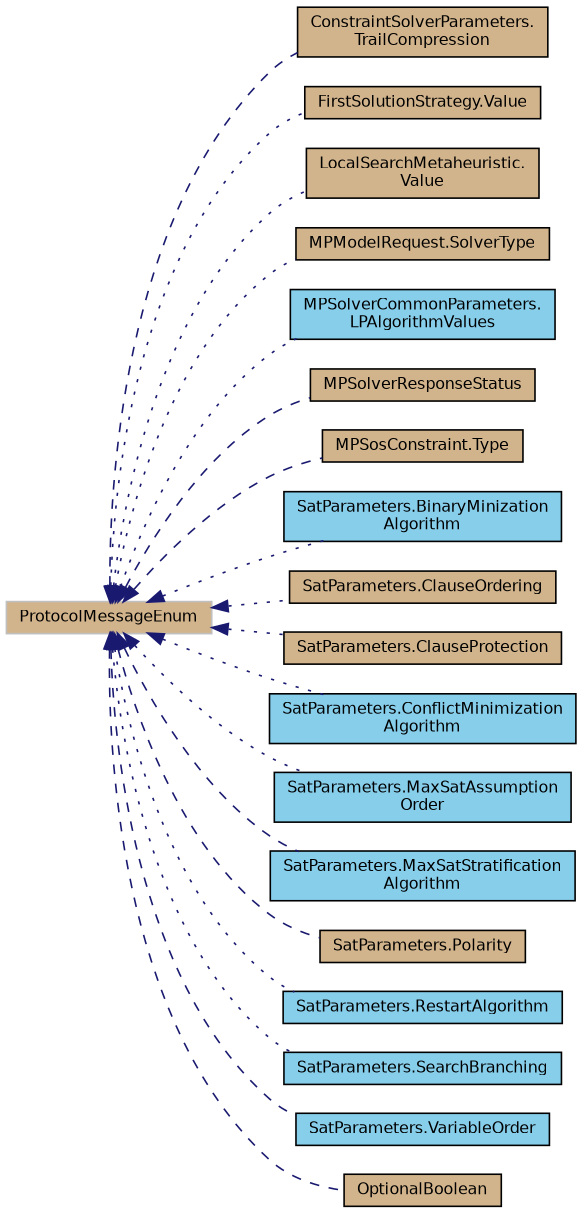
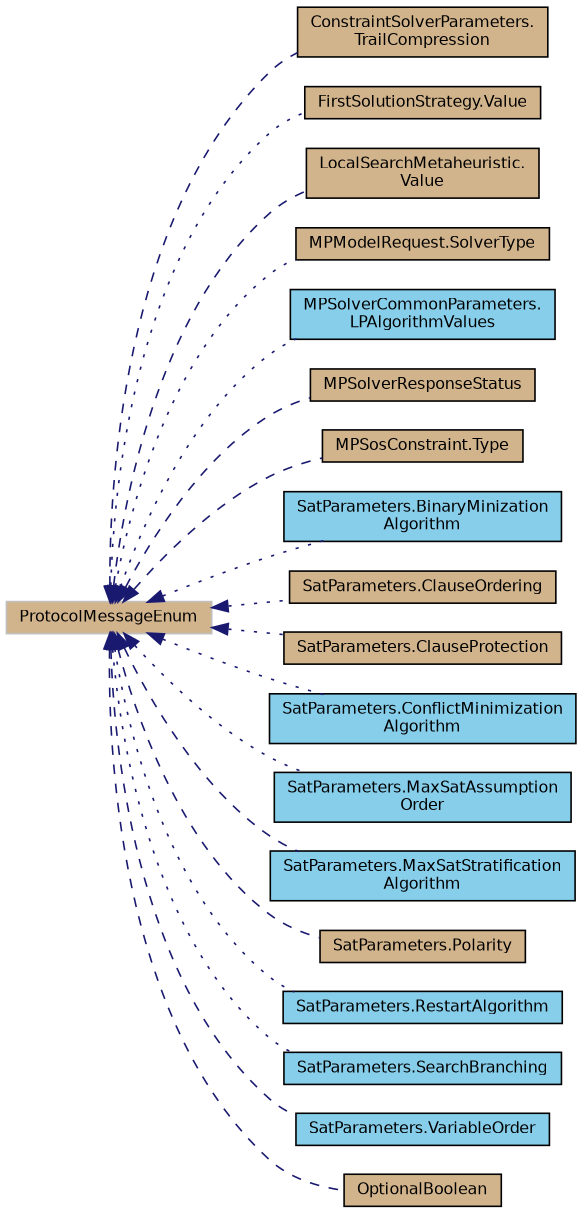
  digraph {
    rankdir=LR
    node [color=black fillcolor=tan fontname=Helvetica fontsize=10 shape=record style=filled]
    edge [color=midnightblue dir=back fontname=Helvetica fontsize=10 labelfontname=Helvetica labelfontsize=10 style=dotted]
    n1 [color=grey75 height=0.2 label=ProtocolMessageEnum width=0.4]
    n2 [height=0.2 label="ConstraintSolverParameters.\lTrailCompression" width=0.4]
    n3 [height=0.2 label="FirstSolutionStrategy.Value" width=0.4]
    n4 [height=0.2 label="LocalSearchMetaheuristic.\lValue" width=0.4]
    n5 [height=0.2 label="MPModelRequest.SolverType" width=0.4]
    n6 [fillcolor=skyblue height=0.2 label="MPSolverCommonParameters.\lLPAlgorithmValues" width=0.4]
    n7 [height=0.2 label=MPSolverResponseStatus width=0.4]
    n8 [height=0.2 label="MPSosConstraint.Type" width=0.4]
    n9 [fillcolor=skyblue height=0.2 label="SatParameters.BinaryMinization\lAlgorithm" width=0.4]
    n10 [height=0.2 label="SatParameters.ClauseOrdering" width=0.4]
    n11 [height=0.2 label="SatParameters.ClauseProtection" width=0.4]
    n12 [fillcolor=skyblue height=0.2 label="SatParameters.ConflictMinimization\lAlgorithm" width=0.4]
    n13 [fillcolor=skyblue height=0.2 label="SatParameters.MaxSatAssumption\lOrder" width=0.4]
    n14 [fillcolor=skyblue height=0.2 label="SatParameters.MaxSatStratification\lAlgorithm" width=0.4]
    n15 [height=0.2 label="SatParameters.Polarity" width=0.4]
    n16 [fillcolor=skyblue height=0.2 label="SatParameters.RestartAlgorithm" width=0.4]
    n17 [fillcolor=skyblue height=0.2 label="SatParameters.SearchBranching" width=0.4]
    n18 [fillcolor=skyblue height=0.2 label="SatParameters.VariableOrder" width=0.4]
    n19 [height=0.2 label=OptionalBoolean width=0.4]
    n1 -> n2 [style=dashed]
    n1 -> n3
-   n1 -> n4
+   n1 -> n4 [style=dashed]
    n1 -> n5
    n1 -> n6
    n1 -> n7 [style=dashed]
    n1 -> n8 [style=dashed]
    n1 -> n9
    n1 -> n10
    n1 -> n11
    n1 -> n12
    n1 -> n13
    n1 -> n14 [style=dashed]
    n1 -> n15 [style=dashed]
    n1 -> n16
    n1 -> n17
    n1 -> n18 [style=dashed]
    n1 -> n19 [style=dashed]
  }
